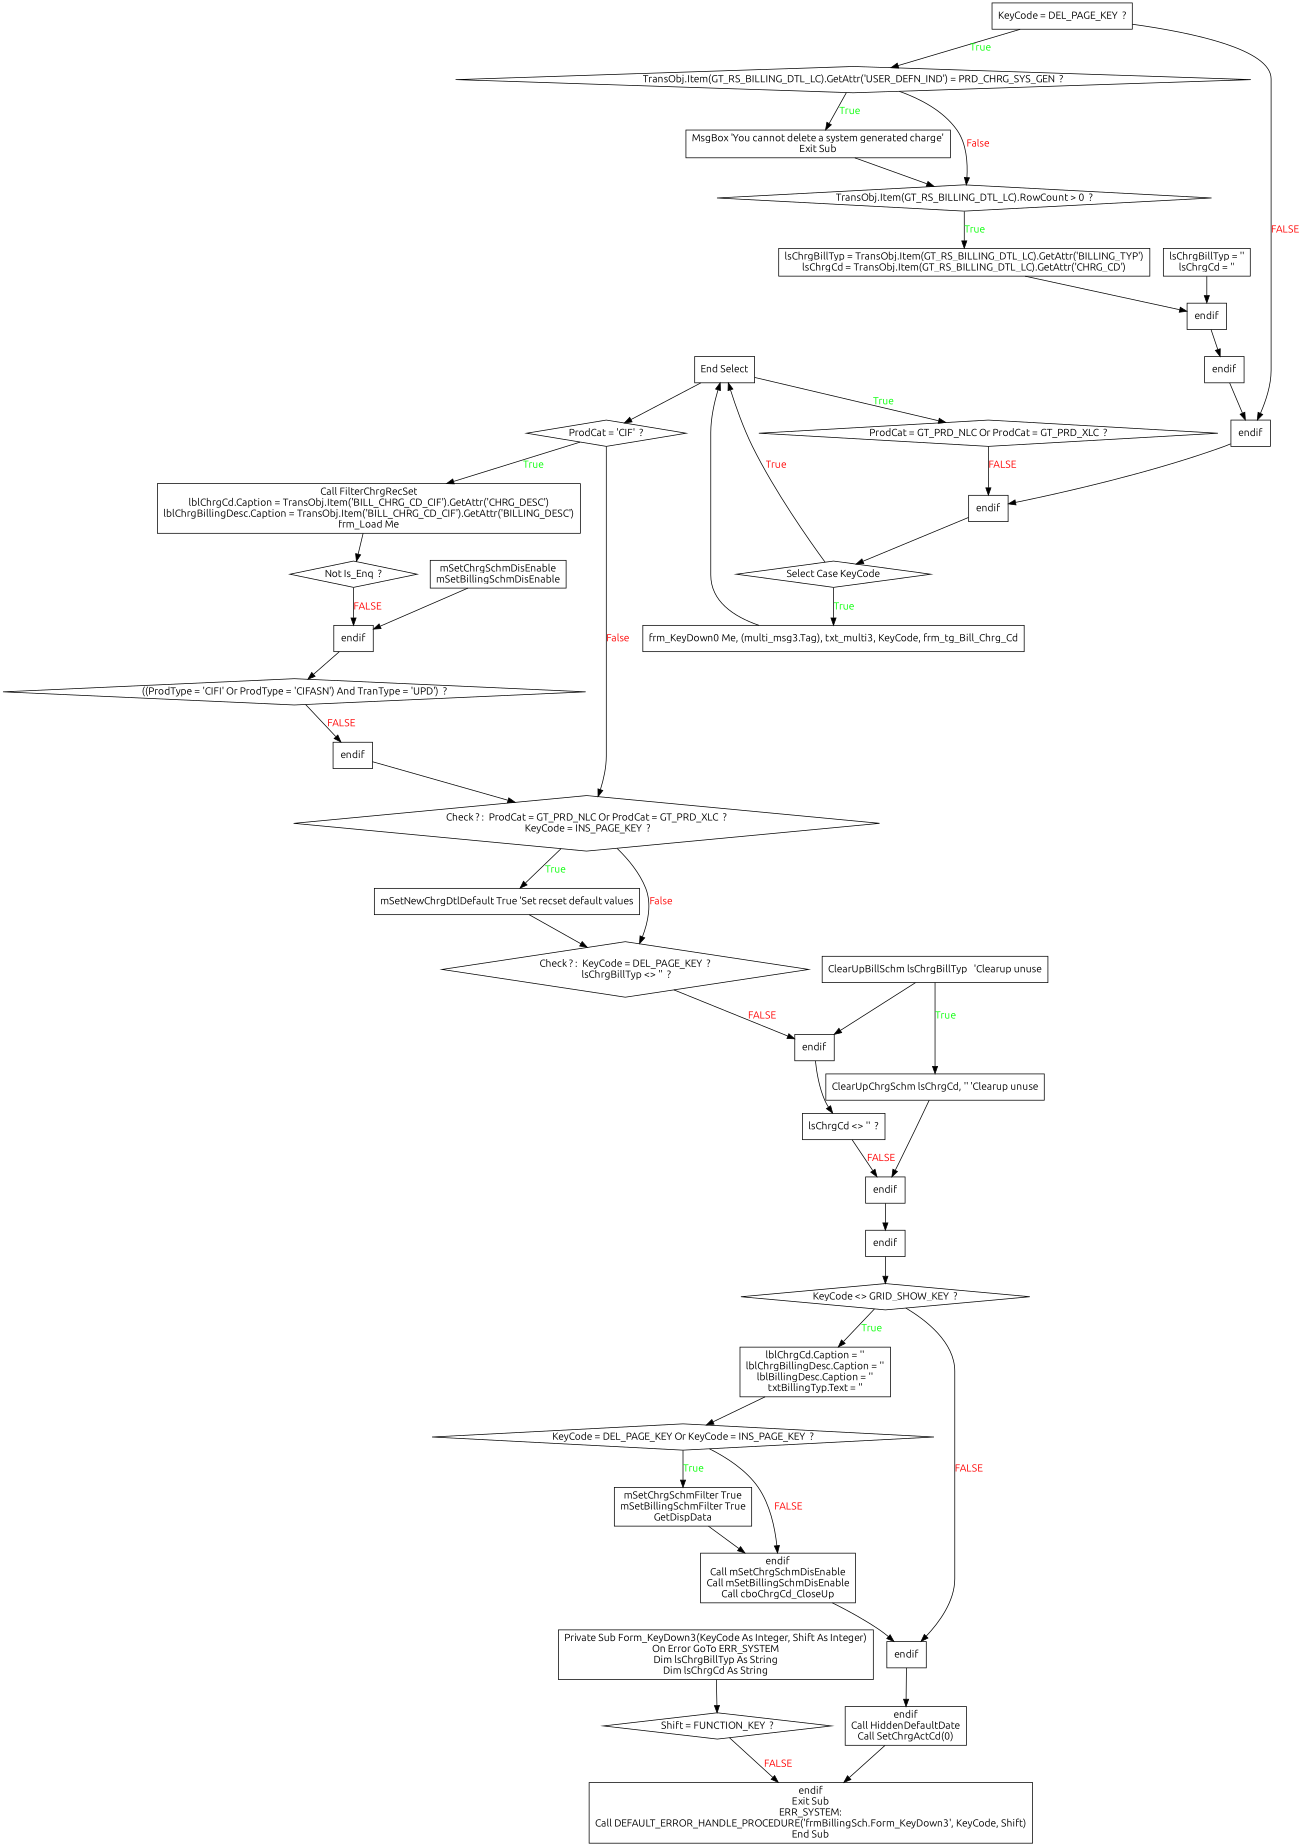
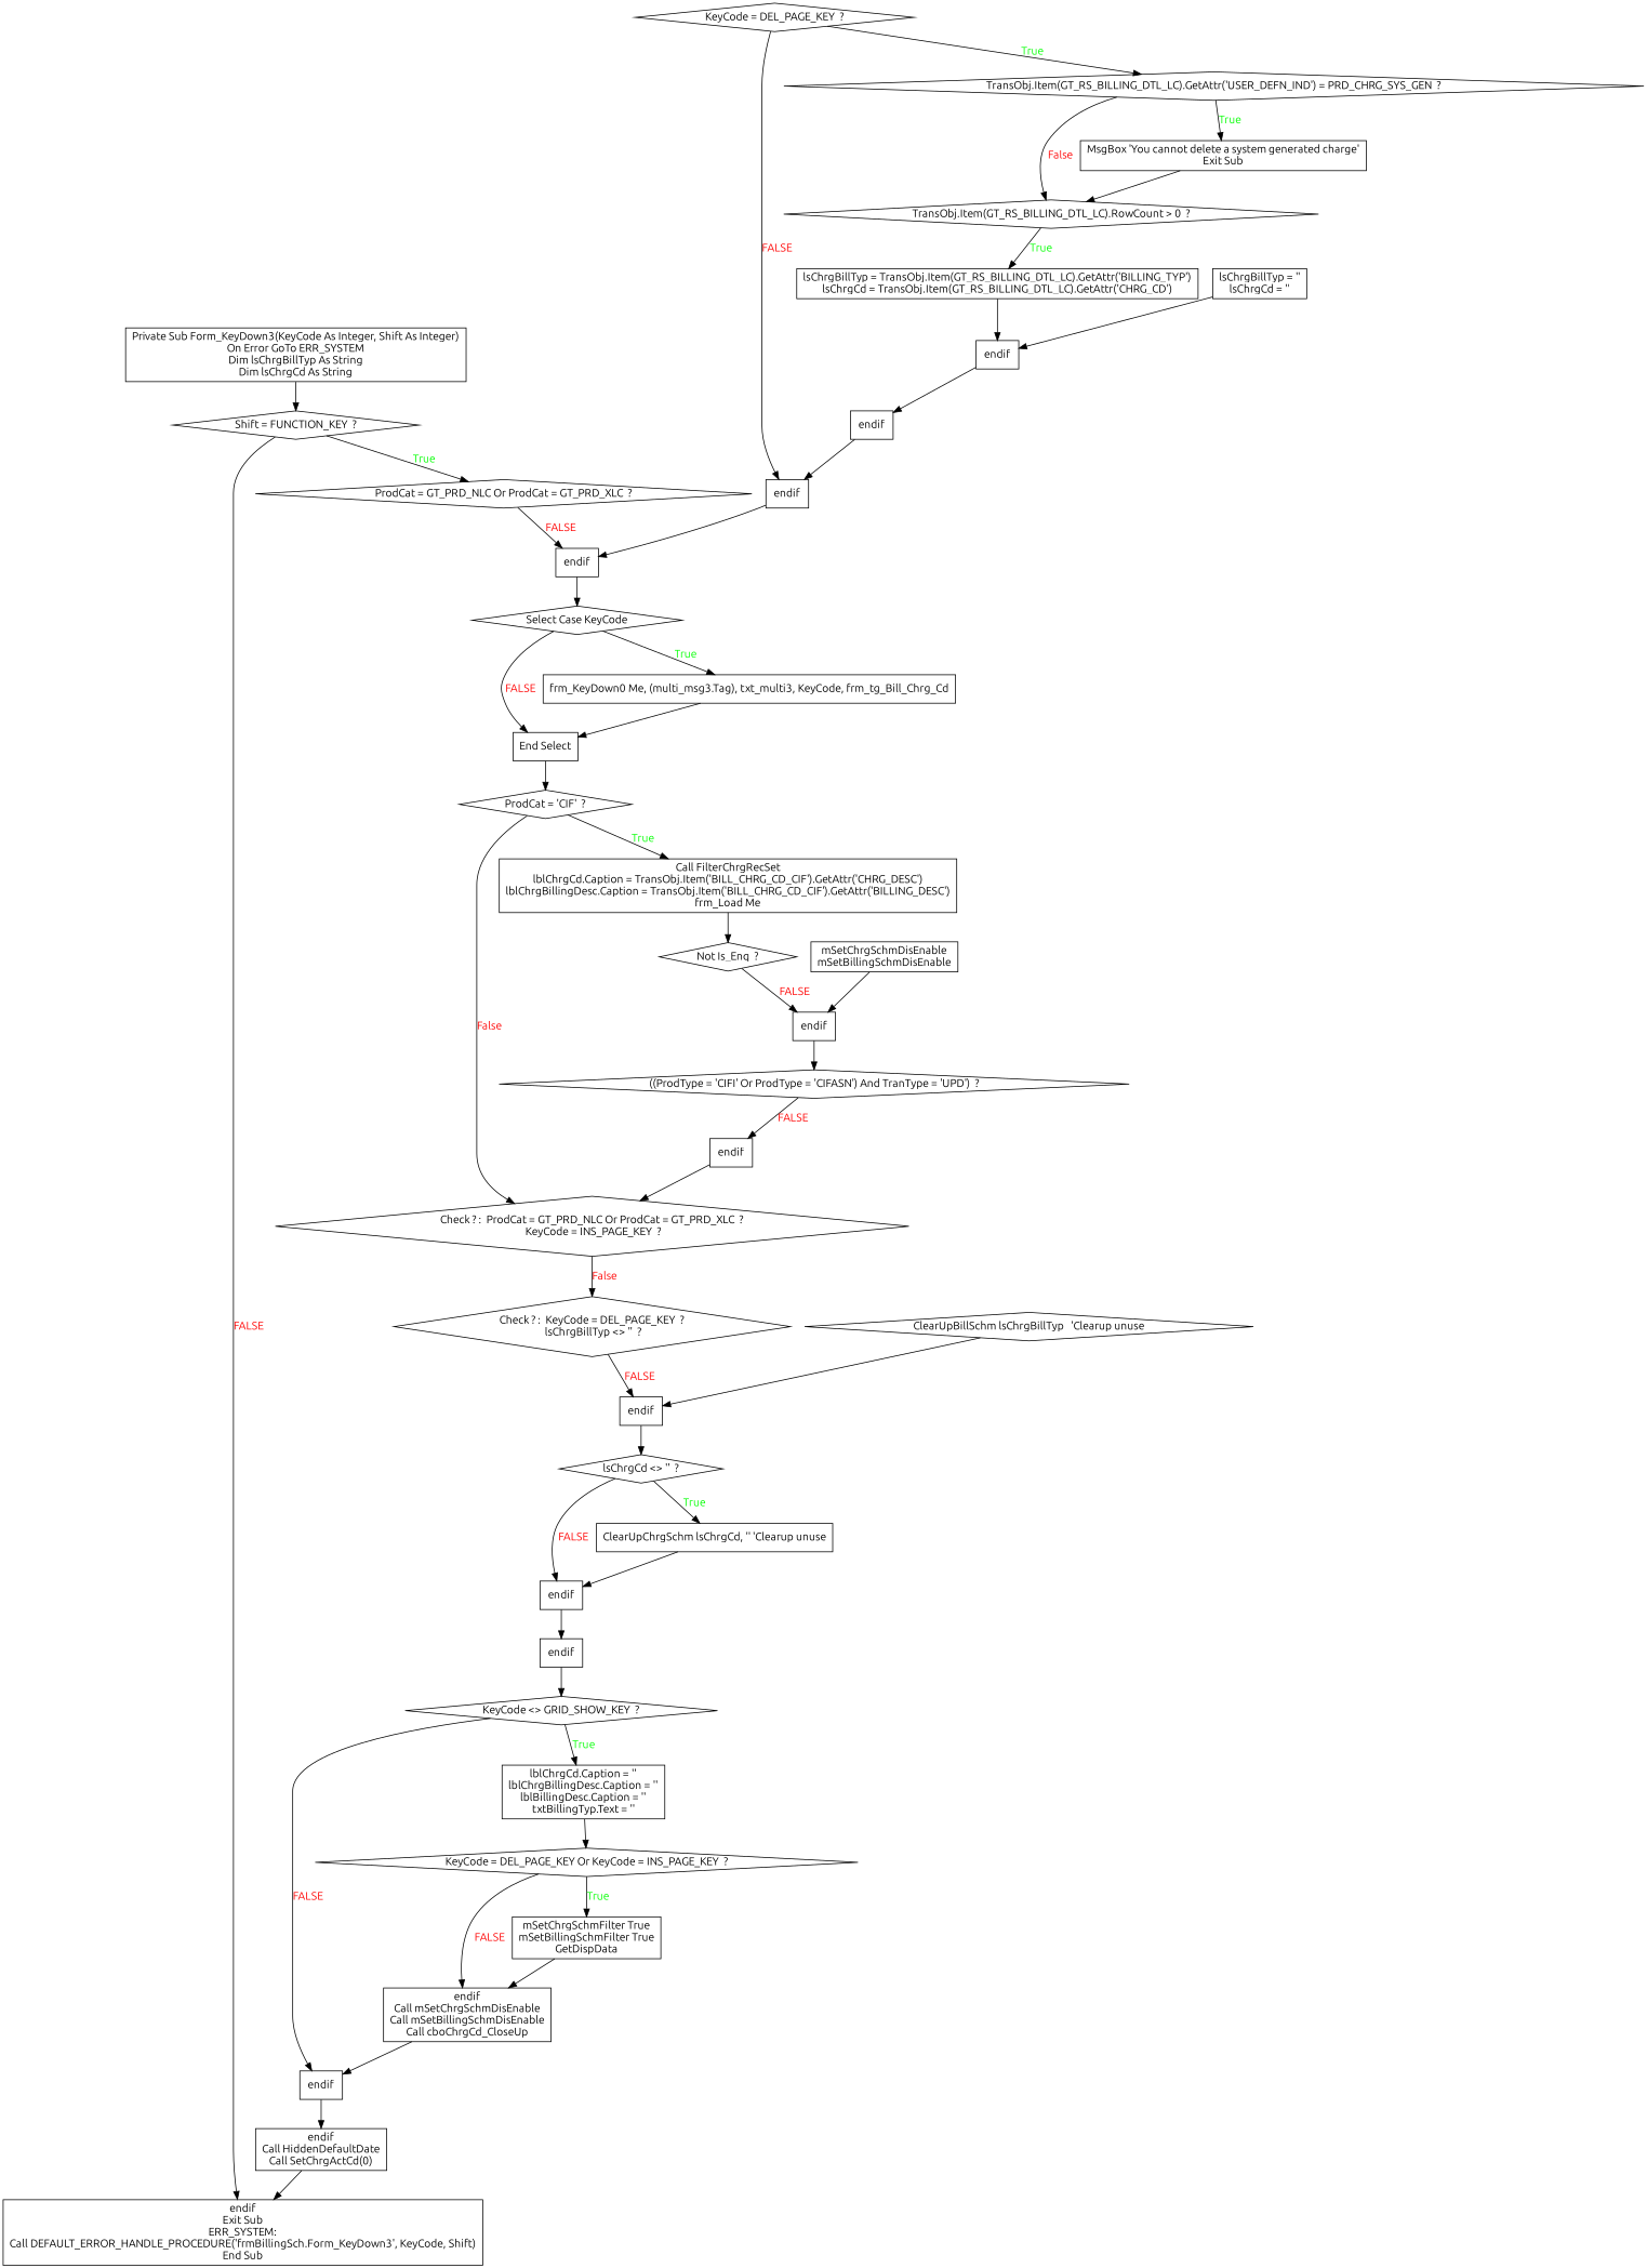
  digraph {
    fontname=Ubuntu
    node [fontname=Ubuntu shape=box]
    edge [fontname=Ubuntu]
    n1 [label="Private Sub Form_KeyDown3(KeyCode As Integer, Shift As Integer)\nOn Error GoTo ERR_SYSTEM\nDim lsChrgBillTyp As String\nDim lsChrgCd As String"]
    n2 [label="Shift = FUNCTION_KEY  ?" shape=diamond]
    n3 [label="ProdCat = GT_PRD_NLC Or ProdCat = GT_PRD_XLC  ?" shape=diamond]
    n4 [label="endif\nExit Sub\nERR_SYSTEM:\nCall DEFAULT_ERROR_HANDLE_PROCEDURE('frmBillingSch.Form_KeyDown3', KeyCode, Shift)\nEnd Sub"]
    n5 [label=endif]
-   n6 [label="KeyCode = DEL_PAGE_KEY  ?"]
+   n6 [label="KeyCode = DEL_PAGE_KEY  ?" shape=diamond]
    n7 [label="TransObj.Item(GT_RS_BILLING_DTL_LC).GetAttr('USER_DEFN_IND') = PRD_CHRG_SYS_GEN  ?" shape=diamond]
    n8 [label=endif]
    n9 [label="Select Case KeyCode" shape=diamond]
    n10 [label="MsgBox 'You cannot delete a system generated charge'\nExit Sub"]
    n11 [label="TransObj.Item(GT_RS_BILLING_DTL_LC).RowCount > 0  ?" shape=diamond]
    n12 [label="lsChrgBillTyp = TransObj.Item(GT_RS_BILLING_DTL_LC).GetAttr('BILLING_TYP')\nlsChrgCd = TransObj.Item(GT_RS_BILLING_DTL_LC).GetAttr('CHRG_CD')"]
    n13 [label=endif]
    n14 [label="lsChrgBillTyp = ''\nlsChrgCd = ''"]
    n15 [label=endif]
    n16 [label="frm_KeyDown0 Me, (multi_msg3.Tag), txt_multi3, KeyCode, frm_tg_Bill_Chrg_Cd"]
    n17 [label="End Select"]
    n18 [label="ProdCat = 'CIF'  ?" shape=diamond]
    n19 [label="Call FilterChrgRecSet\nlblChrgCd.Caption = TransObj.Item('BILL_CHRG_CD_CIF').GetAttr('CHRG_DESC')\nlblChrgBillingDesc.Caption = TransObj.Item('BILL_CHRG_CD_CIF').GetAttr('BILLING_DESC')\nfrm_Load Me"]
    n20 [label="Check ? :  ProdCat = GT_PRD_NLC Or ProdCat = GT_PRD_XLC  ?\n KeyCode = INS_PAGE_KEY  ?" shape=diamond]
    n21 [label="Not Is_Enq  ?" shape=diamond]
-   n22 [label="mSetNewChrgDtlDefault True 'Set recset default values"]
    n23 [label="Check ? :  KeyCode = DEL_PAGE_KEY  ?\n lsChrgBillTyp <> ''  ?" shape=diamond]
    n24 [label=endif]
    n25 [label="mSetChrgSchmDisEnable\nmSetBillingSchmDisEnable"]
    n26 [label="((ProdType = 'CIFI' Or ProdType = 'CIFASN') And TranType = 'UPD')  ?" shape=diamond]
    n27 [label=endif]
    n28 [label=endif]
-   n29 [label="ClearUpBillSchm lsChrgBillTyp   'Clearup unuse"]
-   n30 [label="lsChrgCd <> ''  ?"]
+   n29 [label="ClearUpBillSchm lsChrgBillTyp   'Clearup unuse" shape=diamond]
+   n30 [label="lsChrgCd <> ''  ?" shape=diamond]
    n31 [label="ClearUpChrgSchm lsChrgCd, '' 'Clearup unuse"]
    n32 [label=endif]
    n33 [label=endif]
    n34 [label="KeyCode <> GRID_SHOW_KEY  ?" shape=diamond]
    n35 [label="lblChrgCd.Caption = ''\nlblChrgBillingDesc.Caption = ''\nlblBillingDesc.Caption = ''\ntxtBillingTyp.Text = ''"]
    n36 [label=endif]
    n37 [label="KeyCode = DEL_PAGE_KEY Or KeyCode = INS_PAGE_KEY  ?" shape=diamond]
    n38 [label="endif\nCall HiddenDefaultDate\nCall SetChrgActCd(0)"]
    n39 [label="mSetChrgSchmFilter True\nmSetBillingSchmFilter True\nGetDispData"]
    n40 [label="endif\nCall mSetChrgSchmDisEnable\nCall mSetBillingSchmDisEnable\nCall cboChrgCd_CloseUp"]
    n1 -> n2
-   n17 -> n3 [fontcolor=GREEN label=True]
+   n2 -> n3 [fontcolor=GREEN label=True]
    n2 -> n4 [fontcolor=RED label=FALSE]
    n3 -> n5 [fontcolor=RED label=FALSE]
    n5 -> n9
    n6 -> n7 [fontcolor=GREEN label=True]
    n6 -> n8 [fontcolor=RED label=FALSE]
    n7 -> n10 [fontcolor=GREEN label=True]
    n7 -> n11 [fontcolor=RED label=False]
    n8 -> n5
    n9 -> n16 [fontcolor=GREEN label=True]
-   n9 -> n17 [fontcolor=RED label=True]
+   n9 -> n17 [fontcolor=RED label=FALSE]
    n10 -> n11
    n11 -> n12 [fontcolor=GREEN label=True]
    n12 -> n13
    n13 -> n15
    n14 -> n13
    n15 -> n8
    n16 -> n17
    n17 -> n18
    n18 -> n19 [fontcolor=GREEN label=True]
    n18 -> n20 [fontcolor=RED label=False]
    n19 -> n21
-   n20 -> n22 [fontcolor=GREEN label=True]
    n20 -> n23 [fontcolor=RED label=False]
    n21 -> n24 [fontcolor=RED label=FALSE]
-   n22 -> n23
    n23 -> n28 [fontcolor=RED label=FALSE]
    n24 -> n26
    n25 -> n24
    n26 -> n27 [fontcolor=RED label=FALSE]
    n27 -> n20
    n28 -> n30
    n29 -> n28
-   n29 -> n31 [fontcolor=GREEN label=True]
+   n30 -> n31 [fontcolor=GREEN label=True]
    n30 -> n32 [fontcolor=RED label=FALSE]
    n31 -> n32
    n32 -> n33
    n33 -> n34
    n34 -> n35 [fontcolor=GREEN label=True]
    n34 -> n36 [fontcolor=RED label=FALSE]
    n35 -> n37
    n36 -> n38
    n37 -> n39 [fontcolor=GREEN label=True]
    n37 -> n40 [fontcolor=RED label=FALSE]
    n38 -> n4
    n39 -> n40
    n40 -> n36
  }
